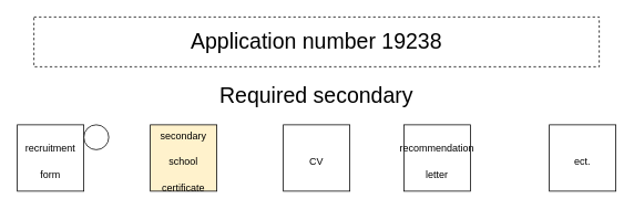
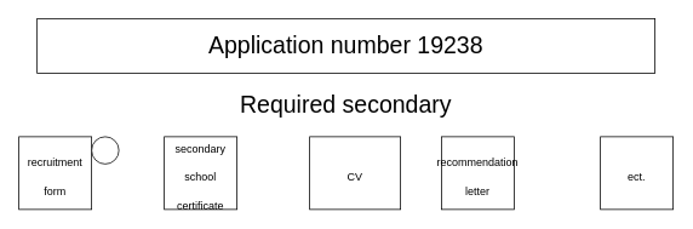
  <mxCell id="0" />
  <mxCell id="1" parent="0" />
- <mxCell id="2" value="Application number 19238 " style="rounded=0;whiteSpace=wrap;html=1;fontSize=26;dashed=1;" vertex="1" parent="1"><mxGeometry x="40" y="20" width="680" height="60" as="geometry" /></mxCell>
+ <mxCell id="2" value="Application number 19238 " style="rounded=0;whiteSpace=wrap;html=1;fontSize=26;" vertex="1" parent="1"><mxGeometry x="40" y="20" width="680" height="60" as="geometry" /></mxCell>
  <mxCell id="3" value="Required secondary" style="text;html=1;strokeColor=none;fillColor=none;align=center;verticalAlign=middle;whiteSpace=wrap;rounded=0;fontSize=26;" vertex="1" parent="1"><mxGeometry x="180" y="100" width="400" height="30" as="geometry" /></mxCell>
- <mxCell id="4" value="&lt;font style=&quot;font-size: 12px&quot;&gt;secondary school certificate&lt;/font&gt;" style="whiteSpace=wrap;html=1;aspect=fixed;fontSize=26;fillColor=#fff2cc;" vertex="1" parent="1"><mxGeometry x="180" y="150" width="80" height="80" as="geometry" /></mxCell>
+ <mxCell id="4" value="&lt;font style=&quot;font-size: 12px&quot;&gt;secondary school certificate&lt;/font&gt;" style="whiteSpace=wrap;html=1;aspect=fixed;fontSize=26;" vertex="1" parent="1"><mxGeometry x="180" y="150" width="80" height="80" as="geometry" /></mxCell>
  <mxCell id="5" value="&lt;font style=&quot;font-size: 12px&quot;&gt;recruitment form&lt;/font&gt;" style="whiteSpace=wrap;html=1;aspect=fixed;fontSize=26;" vertex="1" parent="1"><mxGeometry x="20" y="150" width="80" height="80" as="geometry" /></mxCell>
- <mxCell id="6" value="&lt;font style=&quot;font-size: 12px&quot;&gt;CV&lt;/font&gt;" style="whiteSpace=wrap;html=1;aspect=fixed;fontSize=26;" vertex="1" parent="1"><mxGeometry x="340" y="150" width="80" height="80" as="geometry" /></mxCell>
+ <mxCell id="6" value="&lt;font style=&quot;font-size: 12px&quot;&gt;CV&lt;/font&gt;" style="whiteSpace=wrap;html=1;aspect=fixed;fontSize=26;" vertex="1" parent="1"><mxGeometry x="340" y="150" width="100" height="80" as="geometry" /></mxCell>
  <mxCell id="7" value="&lt;span class=&quot;VIiyi&quot; lang=&quot;en&quot;&gt;&lt;span class=&quot;JLqJ4b ChMk0b&quot; style=&quot;font-size: 12px&quot;&gt;&lt;span&gt;recommendation letter&lt;br&gt;&lt;/span&gt;&lt;/span&gt;&lt;/span&gt;" style="whiteSpace=wrap;html=1;aspect=fixed;fontSize=26;" vertex="1" parent="1"><mxGeometry x="485" y="150" width="80" height="80" as="geometry" /></mxCell>
  <mxCell id="8" value="&lt;font style=&quot;font-size: 12px&quot;&gt;ect.&lt;/font&gt;" style="whiteSpace=wrap;html=1;aspect=fixed;fontSize=26;" vertex="1" parent="1"><mxGeometry x="660" y="150" width="80" height="80" as="geometry" /></mxCell>
  <mxCell id="9" value="" style="ellipse;whiteSpace=wrap;html=1;aspect=fixed;fontSize=12;" vertex="1" parent="1"><mxGeometry x="100" y="150" width="30" height="30" as="geometry" /></mxCell>
